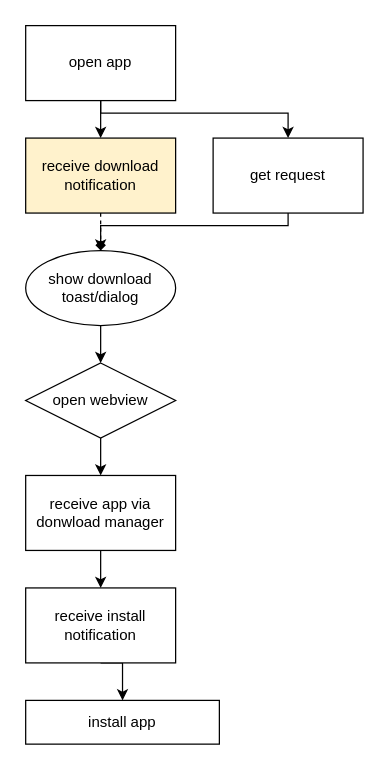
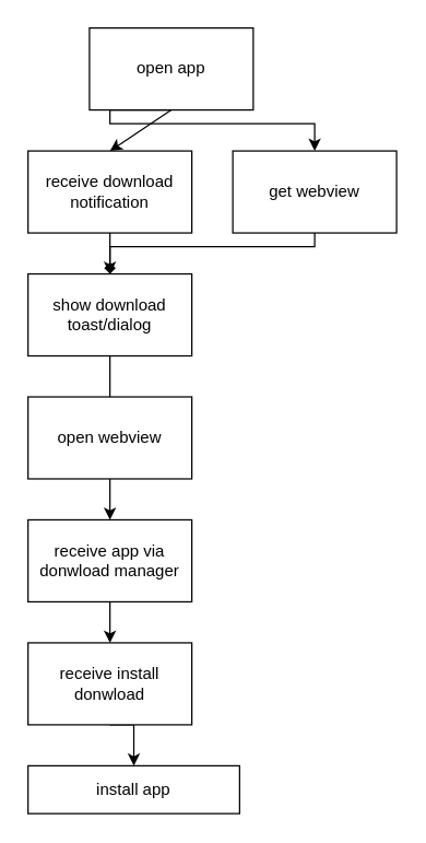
  <mxCell id="0" />
  <mxCell id="1" parent="0" />
  <mxCell id="2" style="edgeStyle=orthogonalEdgeStyle;rounded=0;orthogonalLoop=1;jettySize=auto;html=1;exitX=0.5;exitY=1;exitDx=0;exitDy=0;entryX=0.5;entryY=0;entryDx=0;entryDy=0;" edge="1" parent="1" source="3" target="16"><mxGeometry relative="1" as="geometry"><Array as="points"><mxPoint x="80" y="90" /><mxPoint x="230" y="90" /></Array></mxGeometry></mxCell>
- <mxCell id="3" value="open app" style="rounded=0;whiteSpace=wrap;html=1;" parent="1" vertex="1"><mxGeometry x="20" y="20" width="120" height="60" as="geometry" /></mxCell>
- <mxCell id="4" style="edgeStyle=orthogonalEdgeStyle;rounded=0;orthogonalLoop=1;jettySize=auto;html=1;exitX=0.5;exitY=1;exitDx=0;exitDy=0;entryX=0.5;entryY=0;entryDx=0;entryDy=0;dashed=1;" edge="1" parent="1" source="5" target="7"><mxGeometry relative="1" as="geometry" /></mxCell>
- <mxCell id="5" value="receive download&lt;br&gt;notification" style="rounded=0;whiteSpace=wrap;html=1;fillColor=#fff2cc;" parent="1" vertex="1"><mxGeometry x="20" y="110" width="120" height="60" as="geometry" /></mxCell>
- <mxCell id="6" style="edgeStyle=orthogonalEdgeStyle;rounded=0;orthogonalLoop=1;jettySize=auto;html=1;exitX=0.5;exitY=1;exitDx=0;exitDy=0;entryX=0.5;entryY=0;entryDx=0;entryDy=0;" edge="1" parent="1" source="7" target="9"><mxGeometry relative="1" as="geometry" /></mxCell>
- <mxCell id="7" value="show download&lt;br&gt;toast/dialog" style="ellipse;whiteSpace=wrap;html=1;" parent="1" vertex="1"><mxGeometry x="20" y="200" width="120" height="60" as="geometry" /></mxCell>
+ <mxCell id="3" value="open app" style="rounded=0;whiteSpace=wrap;html=1;" parent="1" vertex="1"><mxGeometry x="65" y="20" width="120" height="60" as="geometry" /></mxCell>
+ <mxCell id="4" style="edgeStyle=orthogonalEdgeStyle;rounded=0;orthogonalLoop=1;jettySize=auto;html=1;exitX=0.5;exitY=1;exitDx=0;exitDy=0;entryX=0.5;entryY=0;entryDx=0;entryDy=0;" edge="1" parent="1" source="5" target="7"><mxGeometry relative="1" as="geometry" /></mxCell>
+ <mxCell id="5" value="receive download&lt;br&gt;notification" style="rounded=0;whiteSpace=wrap;html=1;" parent="1" vertex="1"><mxGeometry x="20" y="110" width="120" height="60" as="geometry" /></mxCell>
+ <mxCell id="6" style="edgeStyle=orthogonalEdgeStyle;rounded=0;orthogonalLoop=1;jettySize=auto;html=1;exitX=0.5;exitY=1;exitDx=0;exitDy=0;entryX=0.5;entryY=0;entryDx=0;entryDy=0;endArrow=none;" edge="1" parent="1" source="7" target="9"><mxGeometry relative="1" as="geometry" /></mxCell>
+ <mxCell id="7" value="show download&lt;br&gt;toast/dialog" style="rounded=0;whiteSpace=wrap;html=1;" parent="1" vertex="1"><mxGeometry x="20" y="200" width="120" height="60" as="geometry" /></mxCell>
  <mxCell id="8" style="edgeStyle=orthogonalEdgeStyle;rounded=0;orthogonalLoop=1;jettySize=auto;html=1;exitX=0.5;exitY=1;exitDx=0;exitDy=0;entryX=0.5;entryY=0;entryDx=0;entryDy=0;" edge="1" parent="1" source="9" target="11"><mxGeometry relative="1" as="geometry" /></mxCell>
- <mxCell id="9" value="open webview" style="rhombus;whiteSpace=wrap;html=1;" parent="1" vertex="1"><mxGeometry x="20" y="290" width="120" height="60" as="geometry" /></mxCell>
+ <mxCell id="9" value="open webview" style="rounded=0;whiteSpace=wrap;html=1;" parent="1" vertex="1"><mxGeometry x="20" y="290" width="120" height="60" as="geometry" /></mxCell>
  <mxCell id="10" style="edgeStyle=orthogonalEdgeStyle;rounded=0;orthogonalLoop=1;jettySize=auto;html=1;exitX=0.5;exitY=1;exitDx=0;exitDy=0;entryX=0.5;entryY=0;entryDx=0;entryDy=0;" edge="1" parent="1" source="11" target="13"><mxGeometry relative="1" as="geometry" /></mxCell>
  <mxCell id="11" value="receive app via donwload manager" style="rounded=0;whiteSpace=wrap;html=1;" parent="1" vertex="1"><mxGeometry x="20" y="380" width="120" height="60" as="geometry" /></mxCell>
  <mxCell id="12" style="edgeStyle=orthogonalEdgeStyle;rounded=0;orthogonalLoop=1;jettySize=auto;html=1;exitX=0.5;exitY=1;exitDx=0;exitDy=0;entryX=0.5;entryY=0;entryDx=0;entryDy=0;" edge="1" parent="1" source="13" target="14"><mxGeometry relative="1" as="geometry" /></mxCell>
- <mxCell id="13" value="receive install&lt;br&gt;notification" style="rounded=0;whiteSpace=wrap;html=1;" parent="1" vertex="1"><mxGeometry x="20" y="470" width="120" height="60" as="geometry" /></mxCell>
+ <mxCell id="13" value="receive install&lt;br&gt;donwload" style="rounded=0;whiteSpace=wrap;html=1;" parent="1" vertex="1"><mxGeometry x="20" y="470" width="120" height="60" as="geometry" /></mxCell>
  <mxCell id="14" value="install app" style="rounded=0;whiteSpace=wrap;html=1;" parent="1" vertex="1"><mxGeometry x="20" y="560" width="155" height="35" as="geometry" /></mxCell>
  <mxCell id="15" style="edgeStyle=orthogonalEdgeStyle;rounded=0;orthogonalLoop=1;jettySize=auto;html=1;exitX=0.5;exitY=1;exitDx=0;exitDy=0;entryX=0.5;entryY=0;entryDx=0;entryDy=0;endArrow=diamond;" edge="1" parent="1" source="16" target="7"><mxGeometry relative="1" as="geometry"><Array as="points"><mxPoint x="230" y="180" /><mxPoint x="80" y="180" /></Array></mxGeometry></mxCell>
- <mxCell id="16" value="get request" style="rounded=0;whiteSpace=wrap;html=1;" parent="1" vertex="1"><mxGeometry x="170" y="110" width="120" height="60" as="geometry" /></mxCell>
+ <mxCell id="16" value="get webview" style="rounded=0;whiteSpace=wrap;html=1;" parent="1" vertex="1"><mxGeometry x="170" y="110" width="120" height="60" as="geometry" /></mxCell>
  <mxCell id="17" value="" style="endArrow=classic;html=1;rounded=0;exitX=0.5;exitY=1;exitDx=0;exitDy=0;entryX=0.5;entryY=0;entryDx=0;entryDy=0;" edge="1" parent="1" source="3" target="5"><mxGeometry width="50" height="50" relative="1" as="geometry"><mxPoint x="60" y="320" as="sourcePoint" /><mxPoint x="110" y="270" as="targetPoint" /></mxGeometry></mxCell>
